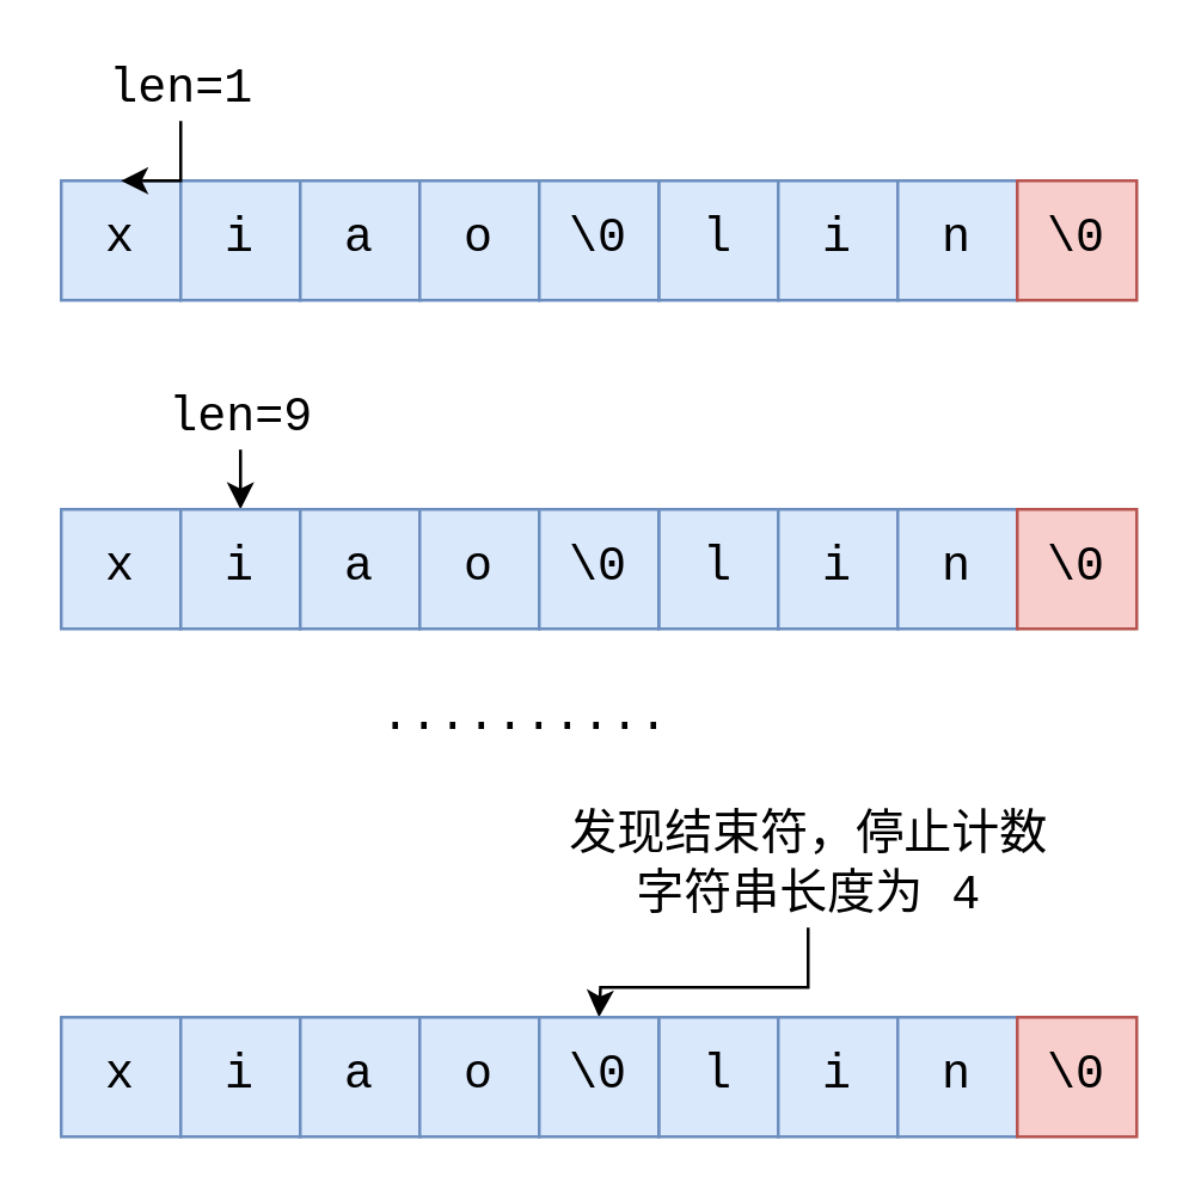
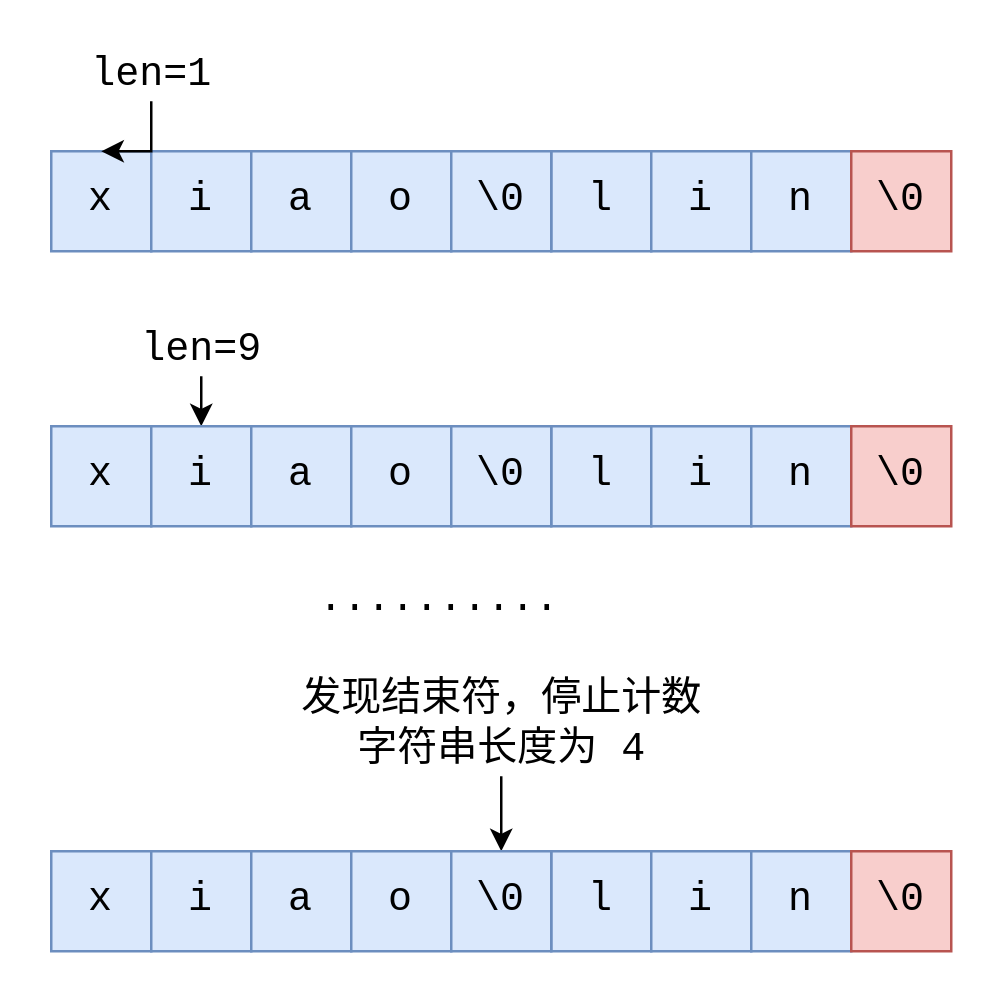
  <mxCell id="0" />
  <mxCell id="1" parent="0" />
  <mxCell id="2" value="x" style="rounded=0;whiteSpace=wrap;html=1;fontSize=16;fontFamily=Courier New;fillColor=#dae8fc;strokeColor=#6c8ebf;" vertex="1" parent="1"><mxGeometry x="20" y="60" width="40" height="40" as="geometry" /></mxCell>
  <mxCell id="3" value="i" style="rounded=0;whiteSpace=wrap;html=1;fontSize=16;fontFamily=Courier New;fillColor=#dae8fc;strokeColor=#6c8ebf;" vertex="1" parent="1"><mxGeometry x="60" y="60" width="40" height="40" as="geometry" /></mxCell>
  <mxCell id="4" value="a" style="rounded=0;whiteSpace=wrap;html=1;fontSize=16;fontFamily=Courier New;fillColor=#dae8fc;strokeColor=#6c8ebf;" vertex="1" parent="1"><mxGeometry x="100" y="60" width="40" height="40" as="geometry" /></mxCell>
  <mxCell id="5" value="o" style="rounded=0;whiteSpace=wrap;html=1;fontSize=16;fontFamily=Courier New;fillColor=#dae8fc;strokeColor=#6c8ebf;" vertex="1" parent="1"><mxGeometry x="140" y="60" width="40" height="40" as="geometry" /></mxCell>
  <mxCell id="6" value="l" style="rounded=0;whiteSpace=wrap;html=1;fontSize=16;fontFamily=Courier New;fillColor=#dae8fc;strokeColor=#6c8ebf;" vertex="1" parent="1"><mxGeometry x="220" y="60" width="40" height="40" as="geometry" /></mxCell>
  <mxCell id="7" value="i" style="rounded=0;whiteSpace=wrap;html=1;fontSize=16;fontFamily=Courier New;fillColor=#dae8fc;strokeColor=#6c8ebf;" vertex="1" parent="1"><mxGeometry x="260" y="60" width="40" height="40" as="geometry" /></mxCell>
  <mxCell id="8" value="n" style="rounded=0;whiteSpace=wrap;html=1;fontSize=16;fontFamily=Courier New;fillColor=#dae8fc;strokeColor=#6c8ebf;" vertex="1" parent="1"><mxGeometry x="300" y="60" width="40" height="40" as="geometry" /></mxCell>
  <mxCell id="9" value="\0" style="rounded=0;whiteSpace=wrap;html=1;fontSize=16;fontFamily=Courier New;fillColor=#dae8fc;strokeColor=#6c8ebf;" vertex="1" parent="1"><mxGeometry x="180" y="60" width="40" height="40" as="geometry" /></mxCell>
  <mxCell id="10" style="edgeStyle=orthogonalEdgeStyle;rounded=0;orthogonalLoop=1;jettySize=auto;html=1;entryX=0.5;entryY=0;entryDx=0;entryDy=0;fontFamily=Courier New;fontSize=16;" edge="1" parent="1" source="11" target="2"><mxGeometry relative="1" as="geometry" /></mxCell>
  <mxCell id="11" value="len=1" style="text;html=1;align=center;verticalAlign=middle;resizable=0;points=[];autosize=1;fontSize=16;fontFamily=Courier New;" vertex="1" parent="1"><mxGeometry x="30" y="20" width="60" height="20" as="geometry" /></mxCell>
  <mxCell id="12" style="edgeStyle=orthogonalEdgeStyle;rounded=0;orthogonalLoop=1;jettySize=auto;html=1;entryX=0.5;entryY=0;entryDx=0;entryDy=0;fontFamily=Courier New;fontSize=16;" edge="1" parent="1" source="13"><mxGeometry relative="1" as="geometry"><mxPoint x="80" y="170" as="targetPoint" /></mxGeometry></mxCell>
  <mxCell id="13" value="len=9" style="text;html=1;align=center;verticalAlign=middle;resizable=0;points=[];autosize=1;fontSize=16;fontFamily=Courier New;" vertex="1" parent="1"><mxGeometry x="50" y="130" width="60" height="20" as="geometry" /></mxCell>
  <mxCell id="14" style="edgeStyle=orthogonalEdgeStyle;rounded=0;orthogonalLoop=1;jettySize=auto;html=1;entryX=0.5;entryY=0;entryDx=0;entryDy=0;fontFamily=Courier New;fontSize=16;" edge="1" parent="1" source="15"><mxGeometry relative="1" as="geometry"><mxPoint x="200" y="340" as="targetPoint" /></mxGeometry></mxCell>
- <mxCell id="15" value="发现结束符，停止计数&lt;br&gt;字符串长度为 4" style="text;html=1;align=center;verticalAlign=middle;resizable=0;points=[];autosize=1;fontSize=16;fontFamily=Courier New;" vertex="1" parent="1"><mxGeometry x="180" y="270" width="180" height="40" as="geometry" /></mxCell>
+ <mxCell id="15" value="发现结束符，停止计数&lt;br&gt;字符串长度为 4" style="text;html=1;align=center;verticalAlign=middle;resizable=0;points=[];autosize=1;fontSize=16;fontFamily=Courier New;" vertex="1" parent="1"><mxGeometry x="110" y="270" width="180" height="40" as="geometry" /></mxCell>
  <mxCell id="16" value=".........." style="text;html=1;align=center;verticalAlign=middle;resizable=0;points=[];autosize=1;fontSize=16;fontFamily=Courier New;" vertex="1" parent="1"><mxGeometry x="120" y="230" width="110" height="20" as="geometry" /></mxCell>
  <mxCell id="17" value="\0" style="rounded=0;whiteSpace=wrap;html=1;fontSize=16;fontFamily=Courier New;fillColor=#f8cecc;strokeColor=#b85450;" vertex="1" parent="1"><mxGeometry x="340" y="60" width="40" height="40" as="geometry" /></mxCell>
  <mxCell id="18" value="x" style="rounded=0;whiteSpace=wrap;html=1;fontSize=16;fontFamily=Courier New;fillColor=#dae8fc;strokeColor=#6c8ebf;" vertex="1" parent="1"><mxGeometry x="20" y="170" width="40" height="40" as="geometry" /></mxCell>
  <mxCell id="19" value="i" style="rounded=0;whiteSpace=wrap;html=1;fontSize=16;fontFamily=Courier New;fillColor=#dae8fc;strokeColor=#6c8ebf;" vertex="1" parent="1"><mxGeometry x="60" y="170" width="40" height="40" as="geometry" /></mxCell>
  <mxCell id="20" value="a" style="rounded=0;whiteSpace=wrap;html=1;fontSize=16;fontFamily=Courier New;fillColor=#dae8fc;strokeColor=#6c8ebf;" vertex="1" parent="1"><mxGeometry x="100" y="170" width="40" height="40" as="geometry" /></mxCell>
  <mxCell id="21" value="o" style="rounded=0;whiteSpace=wrap;html=1;fontSize=16;fontFamily=Courier New;fillColor=#dae8fc;strokeColor=#6c8ebf;" vertex="1" parent="1"><mxGeometry x="140" y="170" width="40" height="40" as="geometry" /></mxCell>
  <mxCell id="22" value="l" style="rounded=0;whiteSpace=wrap;html=1;fontSize=16;fontFamily=Courier New;fillColor=#dae8fc;strokeColor=#6c8ebf;" vertex="1" parent="1"><mxGeometry x="220" y="170" width="40" height="40" as="geometry" /></mxCell>
  <mxCell id="23" value="i" style="rounded=0;whiteSpace=wrap;html=1;fontSize=16;fontFamily=Courier New;fillColor=#dae8fc;strokeColor=#6c8ebf;" vertex="1" parent="1"><mxGeometry x="260" y="170" width="40" height="40" as="geometry" /></mxCell>
  <mxCell id="24" value="n" style="rounded=0;whiteSpace=wrap;html=1;fontSize=16;fontFamily=Courier New;fillColor=#dae8fc;strokeColor=#6c8ebf;" vertex="1" parent="1"><mxGeometry x="300" y="170" width="40" height="40" as="geometry" /></mxCell>
  <mxCell id="25" value="\0" style="rounded=0;whiteSpace=wrap;html=1;fontSize=16;fontFamily=Courier New;fillColor=#dae8fc;strokeColor=#6c8ebf;" vertex="1" parent="1"><mxGeometry x="180" y="170" width="40" height="40" as="geometry" /></mxCell>
  <mxCell id="26" value="\0" style="rounded=0;whiteSpace=wrap;html=1;fontSize=16;fontFamily=Courier New;fillColor=#f8cecc;strokeColor=#b85450;" vertex="1" parent="1"><mxGeometry x="340" y="170" width="40" height="40" as="geometry" /></mxCell>
  <mxCell id="27" value="x" style="rounded=0;whiteSpace=wrap;html=1;fontSize=16;fontFamily=Courier New;fillColor=#dae8fc;strokeColor=#6c8ebf;" vertex="1" parent="1"><mxGeometry x="20" y="340" width="40" height="40" as="geometry" /></mxCell>
  <mxCell id="28" value="i" style="rounded=0;whiteSpace=wrap;html=1;fontSize=16;fontFamily=Courier New;fillColor=#dae8fc;strokeColor=#6c8ebf;" vertex="1" parent="1"><mxGeometry x="60" y="340" width="40" height="40" as="geometry" /></mxCell>
  <mxCell id="29" value="a" style="rounded=0;whiteSpace=wrap;html=1;fontSize=16;fontFamily=Courier New;fillColor=#dae8fc;strokeColor=#6c8ebf;" vertex="1" parent="1"><mxGeometry x="100" y="340" width="40" height="40" as="geometry" /></mxCell>
  <mxCell id="30" value="o" style="rounded=0;whiteSpace=wrap;html=1;fontSize=16;fontFamily=Courier New;fillColor=#dae8fc;strokeColor=#6c8ebf;" vertex="1" parent="1"><mxGeometry x="140" y="340" width="40" height="40" as="geometry" /></mxCell>
  <mxCell id="31" value="l" style="rounded=0;whiteSpace=wrap;html=1;fontSize=16;fontFamily=Courier New;fillColor=#dae8fc;strokeColor=#6c8ebf;" vertex="1" parent="1"><mxGeometry x="220" y="340" width="40" height="40" as="geometry" /></mxCell>
  <mxCell id="32" value="i" style="rounded=0;whiteSpace=wrap;html=1;fontSize=16;fontFamily=Courier New;fillColor=#dae8fc;strokeColor=#6c8ebf;" vertex="1" parent="1"><mxGeometry x="260" y="340" width="40" height="40" as="geometry" /></mxCell>
  <mxCell id="33" value="n" style="rounded=0;whiteSpace=wrap;html=1;fontSize=16;fontFamily=Courier New;fillColor=#dae8fc;strokeColor=#6c8ebf;" vertex="1" parent="1"><mxGeometry x="300" y="340" width="40" height="40" as="geometry" /></mxCell>
  <mxCell id="34" value="\0" style="rounded=0;whiteSpace=wrap;html=1;fontSize=16;fontFamily=Courier New;fillColor=#dae8fc;strokeColor=#6c8ebf;" vertex="1" parent="1"><mxGeometry x="180" y="340" width="40" height="40" as="geometry" /></mxCell>
  <mxCell id="35" value="\0" style="rounded=0;whiteSpace=wrap;html=1;fontSize=16;fontFamily=Courier New;fillColor=#f8cecc;strokeColor=#b85450;" vertex="1" parent="1"><mxGeometry x="340" y="340" width="40" height="40" as="geometry" /></mxCell>
